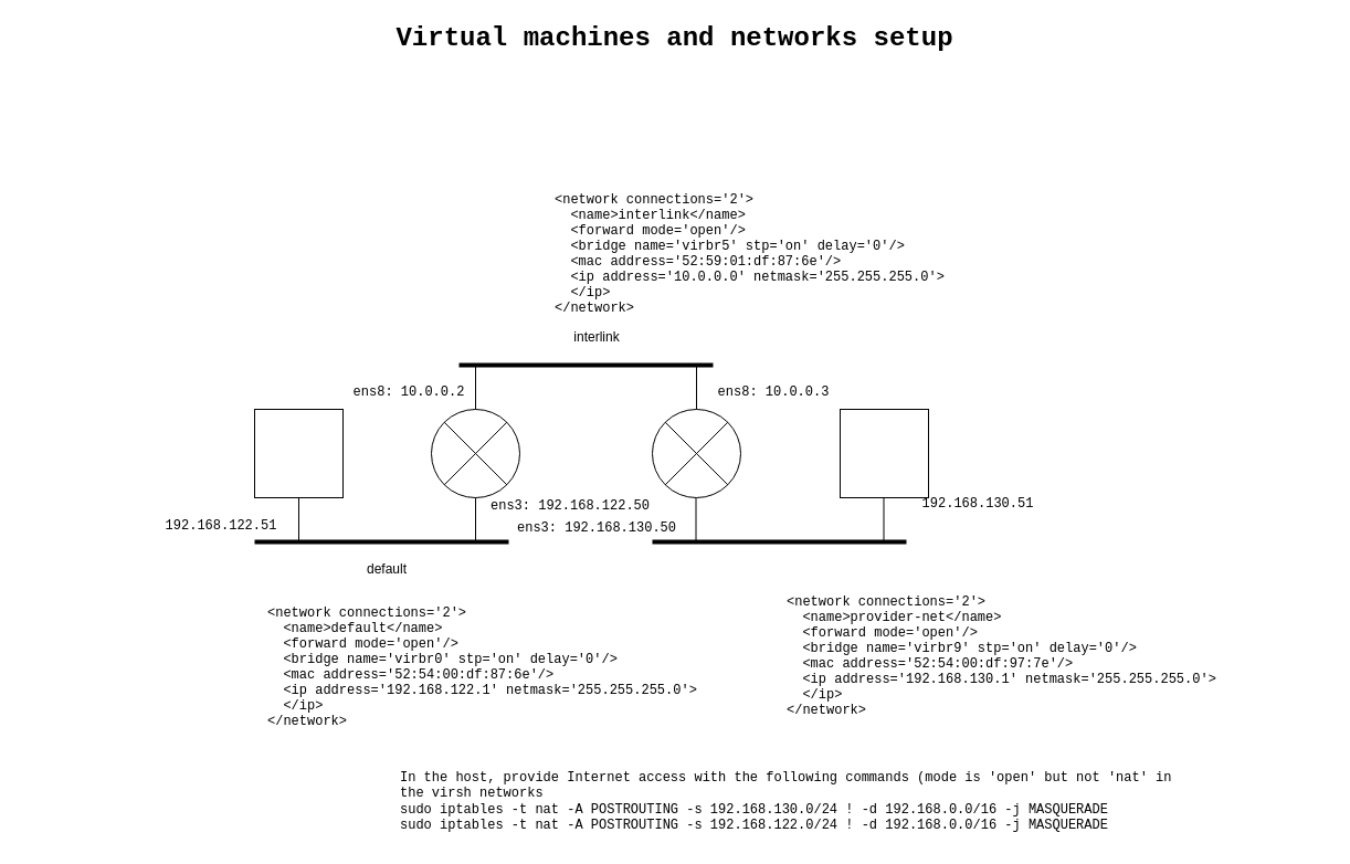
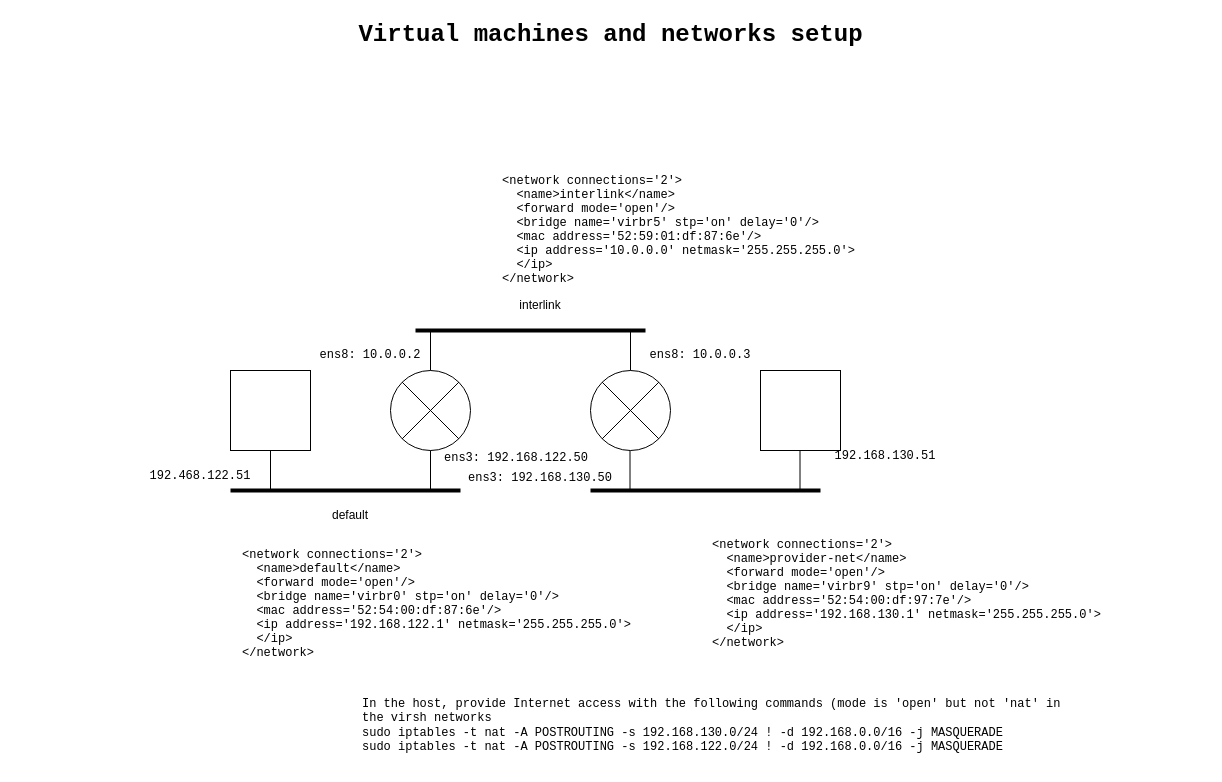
  <mxCell id="0" />
  <mxCell id="1" parent="0" />
  <mxCell id="2" value="" style="shape=sumEllipse;perimeter=ellipsePerimeter;whiteSpace=wrap;html=1;backgroundOutline=1;" vertex="1" parent="1"><mxGeometry x="390" y="370" width="80" height="80" as="geometry" /></mxCell>
  <mxCell id="3" value="" style="shape=sumEllipse;perimeter=ellipsePerimeter;whiteSpace=wrap;html=1;backgroundOutline=1;" vertex="1" parent="1"><mxGeometry x="590" y="370" width="80" height="80" as="geometry" /></mxCell>
  <mxCell id="4" value="" style="whiteSpace=wrap;html=1;aspect=fixed;" vertex="1" parent="1"><mxGeometry x="230" y="370" width="80" height="80" as="geometry" /></mxCell>
  <mxCell id="5" value="" style="whiteSpace=wrap;html=1;aspect=fixed;" vertex="1" parent="1"><mxGeometry x="760" y="370" width="80" height="80" as="geometry" /></mxCell>
  <mxCell id="6" value="" style="endArrow=none;html=1;rounded=0;fontSize=17;strokeWidth=4;" edge="1" parent="1"><mxGeometry width="50" height="50" relative="1" as="geometry"><mxPoint x="415" y="330" as="sourcePoint" /><mxPoint x="645" y="330" as="targetPoint" /></mxGeometry></mxCell>
  <mxCell id="7" value="" style="endArrow=none;html=1;rounded=0;exitX=0.5;exitY=0;exitDx=0;exitDy=0;" edge="1" parent="1" source="2"><mxGeometry width="50" height="50" relative="1" as="geometry"><mxPoint x="430" y="520" as="sourcePoint" /><mxPoint x="430" y="330" as="targetPoint" /></mxGeometry></mxCell>
  <mxCell id="8" value="" style="endArrow=none;html=1;rounded=0;exitX=0.5;exitY=0;exitDx=0;exitDy=0;" edge="1" parent="1"><mxGeometry width="50" height="50" relative="1" as="geometry"><mxPoint x="630" y="370" as="sourcePoint" /><mxPoint x="630" y="330" as="targetPoint" /></mxGeometry></mxCell>
  <mxCell id="9" value="interlink" style="text;html=1;strokeColor=none;fillColor=none;align=center;verticalAlign=middle;whiteSpace=wrap;rounded=0;" vertex="1" parent="1"><mxGeometry x="510" y="290" width="60" height="30" as="geometry" /></mxCell>
  <mxCell id="10" value="&lt;network connections='2'&gt;&#10;  &lt;name&gt;interlink&lt;/name&gt;&#10;  &lt;forward mode='open'/&gt;&#10;  &lt;bridge name='virbr5' stp='on' delay='0'/&gt;&#10;  &lt;mac address='52:59:01:df:87:6e'/&gt;&#10;  &lt;ip address='10.0.0.0' netmask='255.255.255.0'&gt;&#10;  &lt;/ip&gt;&#10;&lt;/network&gt;" style="text;strokeColor=none;fillColor=none;align=left;verticalAlign=middle;rounded=0;fontFamily=Courier New;" vertex="1" parent="1"><mxGeometry x="500" y="170" width="380" height="116" as="geometry" /></mxCell>
  <mxCell id="11" value="Virtual machines and networks setup" style="text;strokeColor=none;fillColor=none;html=1;fontSize=24;fontStyle=1;verticalAlign=middle;align=center;fontFamily=Courier New;" vertex="1" parent="1"><mxGeometry x="20" y="20" width="1180" height="30" as="geometry" /></mxCell>
  <mxCell id="12" value="" style="endArrow=none;html=1;rounded=0;fontSize=17;strokeWidth=4;" edge="1" parent="1"><mxGeometry width="50" height="50" relative="1" as="geometry"><mxPoint x="590" y="490" as="sourcePoint" /><mxPoint x="820" y="490" as="targetPoint" /></mxGeometry></mxCell>
  <mxCell id="13" value="" style="endArrow=none;html=1;rounded=0;fontSize=17;strokeWidth=4;" edge="1" parent="1"><mxGeometry width="50" height="50" relative="1" as="geometry"><mxPoint x="230" y="490" as="sourcePoint" /><mxPoint x="460" y="490" as="targetPoint" /></mxGeometry></mxCell>
  <mxCell id="14" value="" style="endArrow=none;html=1;rounded=0;exitX=0.5;exitY=0;exitDx=0;exitDy=0;" edge="1" parent="1"><mxGeometry width="50" height="50" relative="1" as="geometry"><mxPoint x="430" y="490" as="sourcePoint" /><mxPoint x="430" y="450" as="targetPoint" /></mxGeometry></mxCell>
  <mxCell id="15" value="" style="endArrow=none;html=1;rounded=0;exitX=0.5;exitY=0;exitDx=0;exitDy=0;" edge="1" parent="1"><mxGeometry width="50" height="50" relative="1" as="geometry"><mxPoint x="629.5" y="490" as="sourcePoint" /><mxPoint x="629.5" y="450" as="targetPoint" /></mxGeometry></mxCell>
  <mxCell id="16" value="" style="endArrow=none;html=1;rounded=0;entryX=0.5;entryY=1;entryDx=0;entryDy=0;" edge="1" parent="1" target="4"><mxGeometry width="50" height="50" relative="1" as="geometry"><mxPoint x="270" y="490" as="sourcePoint" /><mxPoint x="290" y="460" as="targetPoint" /></mxGeometry></mxCell>
  <mxCell id="17" value="" style="endArrow=none;html=1;rounded=0;entryX=0.5;entryY=1;entryDx=0;entryDy=0;" edge="1" parent="1"><mxGeometry width="50" height="50" relative="1" as="geometry"><mxPoint x="799.5" y="490" as="sourcePoint" /><mxPoint x="799.5" y="450" as="targetPoint" /></mxGeometry></mxCell>
  <mxCell id="18" value="default" style="text;html=1;strokeColor=none;fillColor=none;align=center;verticalAlign=middle;whiteSpace=wrap;rounded=0;" vertex="1" parent="1"><mxGeometry x="320" y="500" width="60" height="30" as="geometry" /></mxCell>
  <mxCell id="19" value="&lt;network connections='2'&gt;&#10;  &lt;name&gt;default&lt;/name&gt;&#10;  &lt;forward mode='open'/&gt;&#10;  &lt;bridge name='virbr0' stp='on' delay='0'/&gt;&#10;  &lt;mac address='52:54:00:df:87:6e'/&gt;&#10;  &lt;ip address='192.168.122.1' netmask='255.255.255.0'&gt;&#10;  &lt;/ip&gt;&#10;&lt;/network&gt;" style="text;fontSize=12;fontFamily=Courier New;" vertex="1" parent="1"><mxGeometry x="240" y="540" width="410" height="170" as="geometry" /></mxCell>
  <mxCell id="20" value="&lt;network connections='2'&gt;&#10;  &lt;name&gt;provider-net&lt;/name&gt;&#10;  &lt;forward mode='open'/&gt;&#10;  &lt;bridge name='virbr9' stp='on' delay='0'/&gt;&#10;  &lt;mac address='52:54:00:df:97:7e'/&gt;&#10;  &lt;ip address='192.168.130.1' netmask='255.255.255.0'&gt;&#10;  &lt;/ip&gt;&#10;&lt;/network&gt;" style="text;fontSize=12;fontFamily=Courier New;" vertex="1" parent="1"><mxGeometry x="710" y="530" width="300" height="170" as="geometry" /></mxCell>
  <mxCell id="21" value="In the host, provide Internet access with the following commands (mode is 'open' but not 'nat' in the virsh networks&lt;br&gt;&lt;div&gt;sudo iptables -t nat -A POSTROUTING -s 192.168.130.0/24 ! -d 192.168.0.0/16 -j MASQUERADE&lt;/div&gt;sudo iptables -t nat -A POSTROUTING -s 192.168.122.0/24 ! -d 192.168.0.0/16 -j MASQUERADE" style="text;whiteSpace=wrap;html=1;fontSize=12;fontFamily=Courier New;" vertex="1" parent="1"><mxGeometry x="360" y="690" width="720" height="70" as="geometry" /></mxCell>
- <mxCell id="22" value="&lt;font face=&quot;Courier New&quot;&gt;192.168.122.51&lt;/font&gt;" style="text;html=1;strokeColor=none;fillColor=none;align=center;verticalAlign=middle;whiteSpace=wrap;rounded=0;fontFamily=Helvetica;fontSize=12;" vertex="1" parent="1"><mxGeometry x="170" y="460" width="60" height="30" as="geometry" /></mxCell>
+ <mxCell id="22" value="&lt;font face=&quot;Courier New&quot;&gt;192.468.122.51&lt;/font&gt;" style="text;html=1;strokeColor=none;fillColor=none;align=center;verticalAlign=middle;whiteSpace=wrap;rounded=0;fontFamily=Helvetica;fontSize=12;" vertex="1" parent="1"><mxGeometry x="170" y="460" width="60" height="30" as="geometry" /></mxCell>
  <mxCell id="23" value="&lt;div&gt;&lt;font face=&quot;Courier New&quot;&gt;ens3: 192.168.122.50&lt;/font&gt;&lt;/div&gt;&lt;div&gt;&lt;font face=&quot;Courier New&quot;&gt;&lt;br&gt;&lt;/font&gt;&lt;/div&gt;" style="text;html=1;strokeColor=none;fillColor=none;align=center;verticalAlign=middle;whiteSpace=wrap;rounded=0;fontFamily=Helvetica;fontSize=12;" vertex="1" parent="1"><mxGeometry x="430" y="450" width="172" height="30" as="geometry" /></mxCell>
  <mxCell id="24" value="ens8: 10.0.0.2" style="text;html=1;strokeColor=none;fillColor=none;align=center;verticalAlign=middle;whiteSpace=wrap;rounded=0;fontFamily=Courier New;fontSize=12;" vertex="1" parent="1"><mxGeometry x="300" y="340" width="140" height="30" as="geometry" /></mxCell>
  <mxCell id="25" value="ens8: 10.0.0.3" style="text;html=1;strokeColor=none;fillColor=none;align=center;verticalAlign=middle;whiteSpace=wrap;rounded=0;fontFamily=Courier New;fontSize=12;" vertex="1" parent="1"><mxGeometry x="630" y="340" width="140" height="30" as="geometry" /></mxCell>
  <mxCell id="26" value="&lt;div&gt;&lt;font face=&quot;Courier New&quot;&gt;ens3: 192.168.130.50&lt;/font&gt;&lt;/div&gt;&lt;div&gt;&lt;font face=&quot;Courier New&quot;&gt;&lt;br&gt;&lt;/font&gt;&lt;/div&gt;" style="text;html=1;strokeColor=none;fillColor=none;align=center;verticalAlign=middle;whiteSpace=wrap;rounded=0;fontFamily=Helvetica;fontSize=12;" vertex="1" parent="1"><mxGeometry x="454" y="470" width="172" height="30" as="geometry" /></mxCell>
  <mxCell id="27" value="&lt;font face=&quot;Courier New&quot;&gt;192.168.130.51&lt;/font&gt;" style="text;html=1;strokeColor=none;fillColor=none;align=center;verticalAlign=middle;whiteSpace=wrap;rounded=0;fontFamily=Helvetica;fontSize=12;" vertex="1" parent="1"><mxGeometry x="855" y="440" width="60" height="30" as="geometry" /></mxCell>
